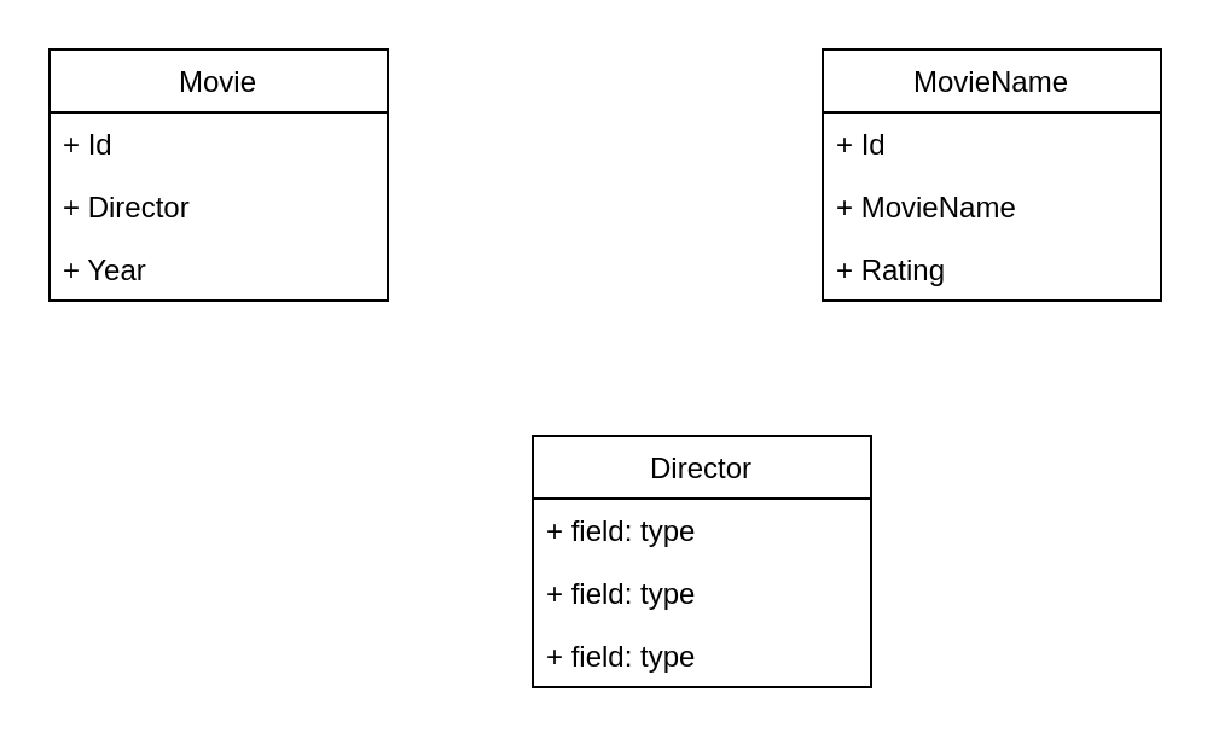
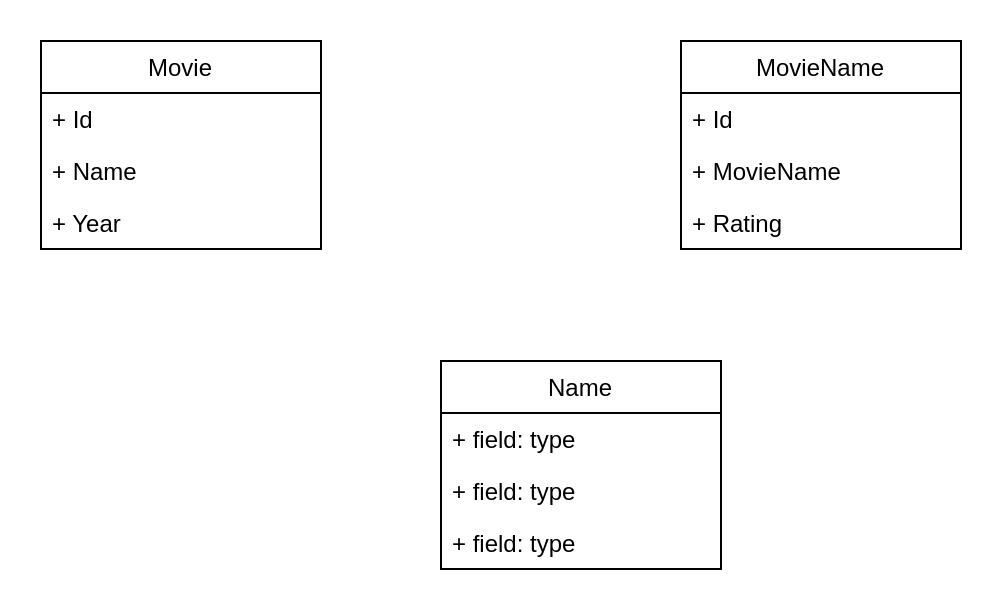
  <mxCell id="0" />
  <mxCell id="1" parent="0" />
  <mxCell id="2" value="Movie" style="swimlane;fontStyle=0;childLayout=stackLayout;horizontal=1;startSize=26;fillColor=none;horizontalStack=0;resizeParent=1;resizeParentMax=0;resizeLast=0;collapsible=1;marginBottom=0;" vertex="1" parent="1"><mxGeometry x="20" y="20" width="140" height="104" as="geometry" /></mxCell>
  <mxCell id="3" value="+ Id" style="text;strokeColor=none;fillColor=none;align=left;verticalAlign=top;spacingLeft=4;spacingRight=4;overflow=hidden;rotatable=0;points=[[0,0.5],[1,0.5]];portConstraint=eastwest;" vertex="1" parent="2"><mxGeometry y="26" width="140" height="26" as="geometry" /></mxCell>
- <mxCell id="4" value="+ Director" style="text;strokeColor=none;fillColor=none;align=left;verticalAlign=top;spacingLeft=4;spacingRight=4;overflow=hidden;rotatable=0;points=[[0,0.5],[1,0.5]];portConstraint=eastwest;" vertex="1" parent="2"><mxGeometry y="52" width="140" height="26" as="geometry" /></mxCell>
+ <mxCell id="4" value="+ Name" style="text;strokeColor=none;fillColor=none;align=left;verticalAlign=top;spacingLeft=4;spacingRight=4;overflow=hidden;rotatable=0;points=[[0,0.5],[1,0.5]];portConstraint=eastwest;" vertex="1" parent="2"><mxGeometry y="52" width="140" height="26" as="geometry" /></mxCell>
  <mxCell id="5" value="+ Year" style="text;strokeColor=none;fillColor=none;align=left;verticalAlign=top;spacingLeft=4;spacingRight=4;overflow=hidden;rotatable=0;points=[[0,0.5],[1,0.5]];portConstraint=eastwest;" vertex="1" parent="2"><mxGeometry y="78" width="140" height="26" as="geometry" /></mxCell>
  <mxCell id="6" value="MovieName" style="swimlane;fontStyle=0;childLayout=stackLayout;horizontal=1;startSize=26;fillColor=none;horizontalStack=0;resizeParent=1;resizeParentMax=0;resizeLast=0;collapsible=1;marginBottom=0;" vertex="1" parent="1"><mxGeometry x="340" y="20" width="140" height="104" as="geometry" /></mxCell>
  <mxCell id="7" value="+ Id" style="text;strokeColor=none;fillColor=none;align=left;verticalAlign=top;spacingLeft=4;spacingRight=4;overflow=hidden;rotatable=0;points=[[0,0.5],[1,0.5]];portConstraint=eastwest;" vertex="1" parent="6"><mxGeometry y="26" width="140" height="26" as="geometry" /></mxCell>
  <mxCell id="8" value="+ MovieName" style="text;strokeColor=none;fillColor=none;align=left;verticalAlign=top;spacingLeft=4;spacingRight=4;overflow=hidden;rotatable=0;points=[[0,0.5],[1,0.5]];portConstraint=eastwest;" vertex="1" parent="6"><mxGeometry y="52" width="140" height="26" as="geometry" /></mxCell>
  <mxCell id="9" value="+ Rating" style="text;strokeColor=none;fillColor=none;align=left;verticalAlign=top;spacingLeft=4;spacingRight=4;overflow=hidden;rotatable=0;points=[[0,0.5],[1,0.5]];portConstraint=eastwest;" vertex="1" parent="6"><mxGeometry y="78" width="140" height="26" as="geometry" /></mxCell>
- <mxCell id="10" value="Director" style="swimlane;fontStyle=0;childLayout=stackLayout;horizontal=1;startSize=26;fillColor=none;horizontalStack=0;resizeParent=1;resizeParentMax=0;resizeLast=0;collapsible=1;marginBottom=0;" vertex="1" parent="1"><mxGeometry x="220" y="180" width="140" height="104" as="geometry" /></mxCell>
+ <mxCell id="10" value="Name" style="swimlane;fontStyle=0;childLayout=stackLayout;horizontal=1;startSize=26;fillColor=none;horizontalStack=0;resizeParent=1;resizeParentMax=0;resizeLast=0;collapsible=1;marginBottom=0;" vertex="1" parent="1"><mxGeometry x="220" y="180" width="140" height="104" as="geometry" /></mxCell>
  <mxCell id="11" value="+ field: type" style="text;strokeColor=none;fillColor=none;align=left;verticalAlign=top;spacingLeft=4;spacingRight=4;overflow=hidden;rotatable=0;points=[[0,0.5],[1,0.5]];portConstraint=eastwest;" vertex="1" parent="10"><mxGeometry y="26" width="140" height="26" as="geometry" /></mxCell>
  <mxCell id="12" value="+ field: type" style="text;strokeColor=none;fillColor=none;align=left;verticalAlign=top;spacingLeft=4;spacingRight=4;overflow=hidden;rotatable=0;points=[[0,0.5],[1,0.5]];portConstraint=eastwest;" vertex="1" parent="10"><mxGeometry y="52" width="140" height="26" as="geometry" /></mxCell>
  <mxCell id="13" value="+ field: type" style="text;strokeColor=none;fillColor=none;align=left;verticalAlign=top;spacingLeft=4;spacingRight=4;overflow=hidden;rotatable=0;points=[[0,0.5],[1,0.5]];portConstraint=eastwest;" vertex="1" parent="10"><mxGeometry y="78" width="140" height="26" as="geometry" /></mxCell>
